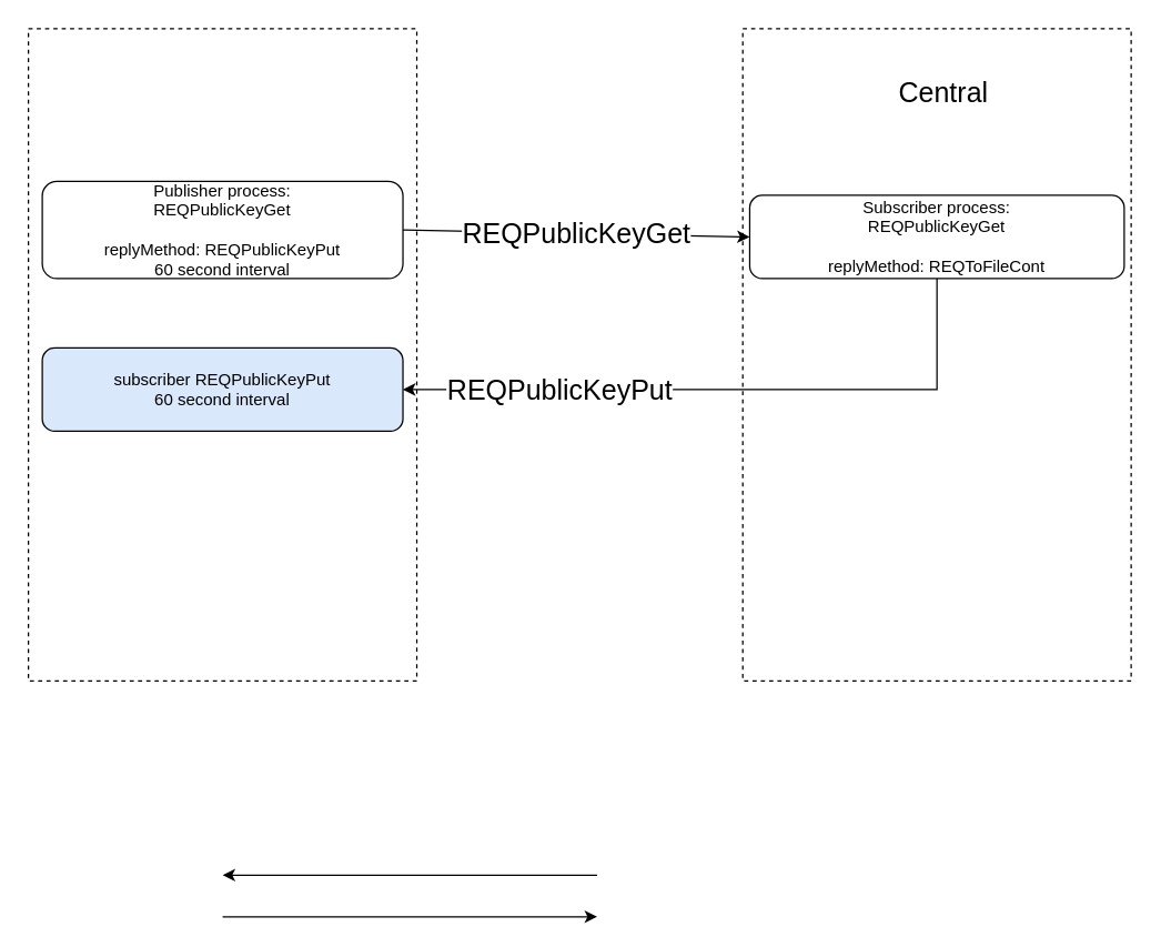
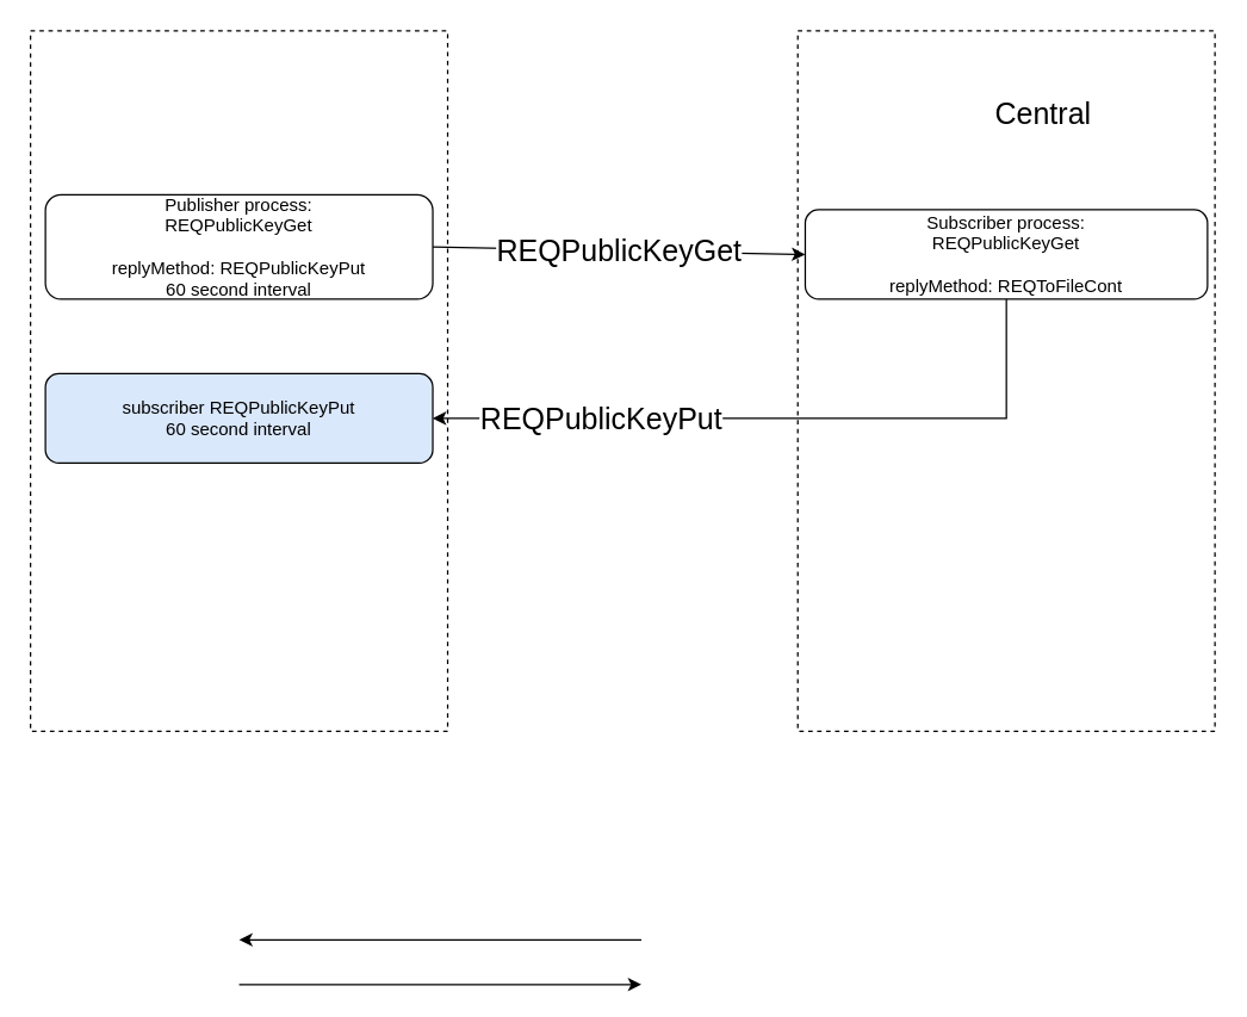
  <mxCell id="0" />
  <mxCell id="1" parent="0" />
  <mxCell id="2" value="" style="rounded=0;whiteSpace=wrap;html=1;dashed=1;fontSize=20;" vertex="1" parent="1"><mxGeometry x="535" y="20" width="280" height="470" as="geometry" /></mxCell>
  <mxCell id="3" value="" style="rounded=0;whiteSpace=wrap;html=1;dashed=1;fontSize=20;" vertex="1" parent="1"><mxGeometry x="20" y="20" width="280" height="470" as="geometry" /></mxCell>
  <mxCell id="4" value="" style="endArrow=classic;html=1;rounded=0;" parent="1" edge="1"><mxGeometry width="50" height="50" relative="1" as="geometry"><mxPoint x="430" y="630" as="sourcePoint" /><mxPoint x="160" y="630" as="targetPoint" /></mxGeometry></mxCell>
  <mxCell id="5" value="" style="endArrow=classic;html=1;rounded=0;" parent="1" edge="1"><mxGeometry width="50" height="50" relative="1" as="geometry"><mxPoint x="160" y="660" as="sourcePoint" /><mxPoint x="430" y="660" as="targetPoint" /></mxGeometry></mxCell>
  <mxCell id="6" value="Publisher process:&lt;br&gt;REQPublicKeyGet&lt;br&gt;&lt;br&gt;replyMethod: REQPublicKeyPut&lt;br&gt;60 second interval" style="rounded=1;whiteSpace=wrap;html=1;" vertex="1" parent="1"><mxGeometry x="30" y="130" width="260" height="70" as="geometry" /></mxCell>
- <mxCell id="7" value="Central" style="text;html=1;strokeColor=none;fillColor=none;align=center;verticalAlign=middle;whiteSpace=wrap;rounded=0;fontSize=20;" vertex="1" parent="1"><mxGeometry x="650" y="50" width="60" height="30" as="geometry" /></mxCell>
+ <mxCell id="7" value="Central" style="text;html=1;strokeColor=none;fillColor=none;align=center;verticalAlign=middle;whiteSpace=wrap;rounded=0;fontSize=20;" vertex="1" parent="1"><mxGeometry x="670" y="60" width="60" height="30" as="geometry" /></mxCell>
  <mxCell id="8" value="Subscriber process:&lt;br&gt;REQPublicKeyGet&lt;br&gt;&lt;br&gt;replyMethod: REQToFileCont" style="rounded=1;whiteSpace=wrap;html=1;" vertex="1" parent="1"><mxGeometry x="540" y="140" width="270" height="60" as="geometry" /></mxCell>
  <mxCell id="9" value="REQPublicKeyGet" style="endArrow=classic;html=1;rounded=0;fontSize=20;exitX=1;exitY=0.5;exitDx=0;exitDy=0;entryX=0;entryY=0.5;entryDx=0;entryDy=0;" edge="1" parent="1" source="6" target="8"><mxGeometry width="50" height="50" relative="1" as="geometry"><mxPoint x="330" y="200" as="sourcePoint" /><mxPoint x="380" y="150" as="targetPoint" /></mxGeometry></mxCell>
  <mxCell id="10" value="subscriber REQPublicKeyPut&lt;br&gt;60 second interval" style="rounded=1;whiteSpace=wrap;html=1;fillColor=#dae8fc;" vertex="1" parent="1"><mxGeometry x="30" y="250" width="260" height="60" as="geometry" /></mxCell>
  <mxCell id="11" value="&lt;span style=&quot;color: rgb(0 , 0 , 0) ; font-family: &amp;#34;helvetica&amp;#34; ; font-size: 20px ; font-style: normal ; font-weight: 400 ; letter-spacing: normal ; text-align: center ; text-indent: 0px ; text-transform: none ; word-spacing: 0px ; background-color: rgb(255 , 255 , 255) ; display: inline ; float: none&quot;&gt;REQPublicKeyPut&lt;/span&gt;" style="endArrow=classic;html=1;rounded=0;fontSize=20;exitX=0.5;exitY=1;exitDx=0;exitDy=0;entryX=1;entryY=0.5;entryDx=0;entryDy=0;" edge="1" parent="1" target="10"><mxGeometry x="0.514" width="50" height="50" relative="1" as="geometry"><mxPoint x="675" y="200" as="sourcePoint" /><mxPoint x="300" y="350" as="targetPoint" /><Array as="points"><mxPoint x="675" y="280" /></Array><mxPoint as="offset" /></mxGeometry></mxCell>
